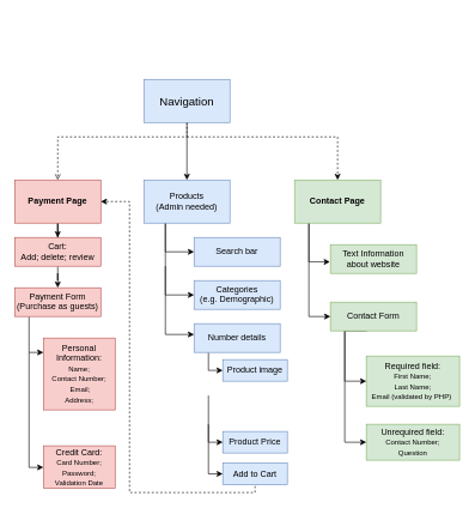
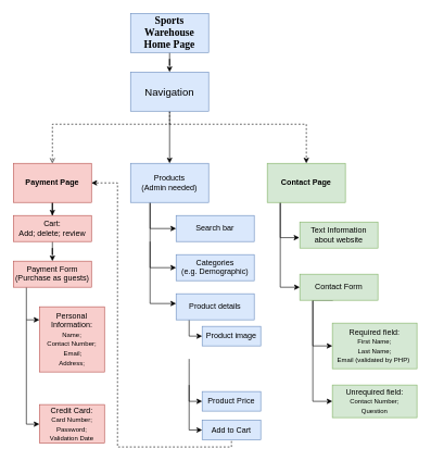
  <mxCell id="0" />
  <mxCell id="1" parent="0" />
+ <mxCell id="2" value="" style="edgeStyle=orthogonalEdgeStyle;rounded=0;orthogonalLoop=1;jettySize=auto;html=1;" edge="1" parent="1" source="3" target="7"><mxGeometry relative="1" as="geometry" /></mxCell>
+ <mxCell id="3" value="&lt;span lang=&quot;EN-AU&quot; style=&quot;font-size: 12.0pt ; line-height: 115% ; font-family: &amp;#34;calibri&amp;#34; , &amp;#34;sans-serif&amp;#34;&quot;&gt;&lt;b&gt;Sports&lt;br&gt;Warehouse&lt;br&gt;Home Page&lt;/b&gt;&lt;br&gt;&lt;/span&gt;" style="rounded=0;whiteSpace=wrap;html=1;fillColor=#dae8fc;strokeColor=#6c8ebf;" vertex="1" parent="1"><mxGeometry x="200" y="20" width="120" height="60" as="geometry" /></mxCell>
  <mxCell id="4" value="" style="edgeStyle=orthogonalEdgeStyle;rounded=0;orthogonalLoop=1;jettySize=auto;html=1;" edge="1" parent="1" source="7" target="10"><mxGeometry relative="1" as="geometry" /></mxCell>
  <mxCell id="5" value="" style="edgeStyle=orthogonalEdgeStyle;rounded=0;orthogonalLoop=1;jettySize=auto;html=1;dashed=1;" edge="1" parent="1" target="13"><mxGeometry relative="1" as="geometry"><mxPoint x="260" y="190" as="sourcePoint" /><Array as="points"><mxPoint x="260" y="190" /><mxPoint x="470" y="190" /></Array></mxGeometry></mxCell>
  <mxCell id="6" value="" style="edgeStyle=orthogonalEdgeStyle;rounded=0;orthogonalLoop=1;jettySize=auto;html=1;dashed=1;endArrow=open;" edge="1" parent="1" source="7" target="15"><mxGeometry relative="1" as="geometry"><Array as="points"><mxPoint x="260" y="190" /><mxPoint x="80" y="190" /></Array></mxGeometry></mxCell>
  <mxCell id="7" value="&lt;font face=&quot;calibri, sans-serif&quot;&gt;&lt;span style=&quot;font-size: 16px&quot;&gt;Navigation&lt;/span&gt;&lt;/font&gt;" style="rounded=0;whiteSpace=wrap;html=1;fillColor=#dae8fc;strokeColor=#6c8ebf;" vertex="1" parent="1"><mxGeometry x="200" y="110" width="120" height="60" as="geometry" /></mxCell>
  <mxCell id="8" value="" style="edgeStyle=orthogonalEdgeStyle;rounded=0;orthogonalLoop=1;jettySize=auto;html=1;entryX=0;entryY=0.5;entryDx=0;entryDy=0;" edge="1" parent="1" source="10" target="17"><mxGeometry relative="1" as="geometry"><Array as="points"><mxPoint x="230" y="410" /></Array></mxGeometry></mxCell>
  <mxCell id="9" value="" style="edgeStyle=orthogonalEdgeStyle;rounded=0;orthogonalLoop=1;jettySize=auto;html=1;" edge="1" parent="1" source="10" target="25"><mxGeometry relative="1" as="geometry"><Array as="points"><mxPoint x="230" y="350" /></Array></mxGeometry></mxCell>
  <mxCell id="10" value="Products&lt;br&gt;(Admin needed)" style="whiteSpace=wrap;html=1;rounded=0;fillColor=#dae8fc;strokeColor=#6c8ebf;" vertex="1" parent="1"><mxGeometry x="200" y="250" width="120" height="60" as="geometry" /></mxCell>
  <mxCell id="11" value="" style="edgeStyle=orthogonalEdgeStyle;rounded=0;orthogonalLoop=1;jettySize=auto;html=1;" edge="1" parent="1" source="13" target="31"><mxGeometry relative="1" as="geometry"><Array as="points"><mxPoint x="430" y="440" /></Array></mxGeometry></mxCell>
  <mxCell id="12" value="" style="edgeStyle=orthogonalEdgeStyle;rounded=0;orthogonalLoop=1;jettySize=auto;html=1;entryX=-0.006;entryY=0.599;entryDx=0;entryDy=0;entryPerimeter=0;" edge="1" parent="1" source="13" target="32"><mxGeometry relative="1" as="geometry"><Array as="points"><mxPoint x="430" y="364" /></Array></mxGeometry></mxCell>
  <mxCell id="13" value="&lt;b&gt;Contact Page&lt;/b&gt;" style="whiteSpace=wrap;html=1;rounded=0;fillColor=#d5e8d4;strokeColor=#82b366;" vertex="1" parent="1"><mxGeometry x="410" y="250" width="120" height="60" as="geometry" /></mxCell>
  <mxCell id="14" value="" style="edgeStyle=orthogonalEdgeStyle;rounded=0;orthogonalLoop=1;jettySize=auto;html=1;entryX=0.5;entryY=0;entryDx=0;entryDy=0;" edge="1" parent="1" source="15" target="34"><mxGeometry relative="1" as="geometry" /></mxCell>
  <mxCell id="15" value="&lt;b&gt;Payment Page&lt;/b&gt;" style="whiteSpace=wrap;html=1;rounded=0;fillColor=#f8cecc;strokeColor=#b85450;" vertex="1" parent="1"><mxGeometry x="20" y="250" width="120" height="60" as="geometry" /></mxCell>
  <mxCell id="16" value="" style="edgeStyle=orthogonalEdgeStyle;rounded=0;orthogonalLoop=1;jettySize=auto;html=1;" edge="1" parent="1" target="19"><mxGeometry relative="1" as="geometry"><mxPoint x="230" y="370" as="sourcePoint" /><Array as="points"><mxPoint x="230" y="370" /><mxPoint x="230" y="465" /></Array></mxGeometry></mxCell>
  <mxCell id="17" value="Categories&lt;br&gt;(e.g.&amp;nbsp;&lt;span lang=&quot;EN-AU&quot; style=&quot;line-height: 115%&quot;&gt;&lt;font style=&quot;font-size: 12px&quot;&gt;Demographic)&lt;/font&gt;&lt;/span&gt;" style="whiteSpace=wrap;html=1;rounded=0;strokeColor=#6c8ebf;fillColor=#dae8fc;" vertex="1" parent="1"><mxGeometry x="270" y="390" width="120" height="40" as="geometry" /></mxCell>
  <mxCell id="18" value="" style="edgeStyle=orthogonalEdgeStyle;rounded=0;orthogonalLoop=1;jettySize=auto;html=1;" edge="1" parent="1" source="19" target="40"><mxGeometry relative="1" as="geometry"><Array as="points"><mxPoint x="290" y="515" /></Array></mxGeometry></mxCell>
- <mxCell id="19" value="Number details" style="whiteSpace=wrap;html=1;rounded=0;strokeColor=#6c8ebf;fillColor=#dae8fc;" vertex="1" parent="1"><mxGeometry x="270" y="450" width="120" height="40" as="geometry" /></mxCell>
+ <mxCell id="19" value="Product details" style="whiteSpace=wrap;html=1;rounded=0;strokeColor=#6c8ebf;fillColor=#dae8fc;" vertex="1" parent="1"><mxGeometry x="270" y="450" width="120" height="40" as="geometry" /></mxCell>
  <mxCell id="20" value="" style="edgeStyle=orthogonalEdgeStyle;rounded=0;orthogonalLoop=1;jettySize=auto;html=1;entryX=0;entryY=0.5;entryDx=0;entryDy=0;" edge="1" parent="1" target="22"><mxGeometry relative="1" as="geometry"><mxPoint x="290" y="550" as="sourcePoint" /><Array as="points"><mxPoint x="290" y="555" /><mxPoint x="290" y="605" /></Array></mxGeometry></mxCell>
  <mxCell id="21" value="" style="edgeStyle=orthogonalEdgeStyle;rounded=0;orthogonalLoop=1;jettySize=auto;html=1;" edge="1" parent="1" target="24"><mxGeometry relative="1" as="geometry"><mxPoint x="290" y="590" as="sourcePoint" /><Array as="points"><mxPoint x="290" y="659" /></Array></mxGeometry></mxCell>
  <mxCell id="22" value="Product Price" style="whiteSpace=wrap;html=1;rounded=0;strokeColor=#6c8ebf;fillColor=#dae8fc;" vertex="1" parent="1"><mxGeometry x="310" y="600" width="90" height="30" as="geometry" /></mxCell>
  <mxCell id="23" value="" style="edgeStyle=orthogonalEdgeStyle;rounded=0;orthogonalLoop=1;jettySize=auto;html=1;entryX=1;entryY=0.5;entryDx=0;entryDy=0;dashed=1;" edge="1" parent="1" target="15"><mxGeometry relative="1" as="geometry"><mxPoint x="355" y="670" as="sourcePoint" /><mxPoint x="170" y="280" as="targetPoint" /><Array as="points"><mxPoint x="355" y="685" /><mxPoint x="180" y="685" /><mxPoint x="180" y="280" /></Array></mxGeometry></mxCell>
  <mxCell id="24" value="Add to Cart" style="whiteSpace=wrap;html=1;rounded=0;strokeColor=#6c8ebf;fillColor=#dae8fc;" vertex="1" parent="1"><mxGeometry x="310" y="644" width="90" height="30" as="geometry" /></mxCell>
  <mxCell id="25" value="Search bar" style="whiteSpace=wrap;html=1;rounded=0;strokeColor=#6c8ebf;fillColor=#dae8fc;" vertex="1" parent="1"><mxGeometry x="270" y="330" width="120" height="40" as="geometry" /></mxCell>
  <mxCell id="26" value="" style="edgeStyle=orthogonalEdgeStyle;rounded=0;orthogonalLoop=1;jettySize=auto;html=1;entryX=0;entryY=0.5;entryDx=0;entryDy=0;exitX=0.424;exitY=0.996;exitDx=0;exitDy=0;exitPerimeter=0;" edge="1" parent="1" source="31" target="29"><mxGeometry relative="1" as="geometry"><mxPoint x="470" y="370" as="sourcePoint" /><Array as="points"><mxPoint x="480" y="460" /><mxPoint x="480" y="615" /></Array></mxGeometry></mxCell>
  <mxCell id="27" value="Required field:&lt;br&gt;&lt;font style=&quot;font-size: 10px&quot;&gt;First Name;&lt;br&gt;Last Name;&lt;br&gt;Email (validated by PHP)&lt;/font&gt;&amp;nbsp;" style="whiteSpace=wrap;html=1;rounded=0;strokeColor=#82b366;fillColor=#d5e8d4;" vertex="1" parent="1"><mxGeometry x="510" y="495" width="130" height="70" as="geometry" /></mxCell>
  <mxCell id="28" style="edgeStyle=orthogonalEdgeStyle;rounded=0;orthogonalLoop=1;jettySize=auto;html=1;exitX=0.5;exitY=1;exitDx=0;exitDy=0;" edge="1" parent="1" source="27" target="27"><mxGeometry relative="1" as="geometry" /></mxCell>
  <mxCell id="29" value="&lt;font&gt;&lt;font style=&quot;font-size: 12px&quot;&gt;Unrequired field:&lt;/font&gt;&lt;br&gt;&lt;span style=&quot;font-size: 10px&quot;&gt;Contact Number;&lt;/span&gt;&lt;br&gt;&lt;span style=&quot;font-size: 10px&quot;&gt;Question&lt;/span&gt;&lt;/font&gt;" style="whiteSpace=wrap;html=1;rounded=0;strokeColor=#82b366;fillColor=#d5e8d4;" vertex="1" parent="1"><mxGeometry x="510" y="590" width="130" height="50" as="geometry" /></mxCell>
  <mxCell id="30" value="" style="edgeStyle=orthogonalEdgeStyle;rounded=0;orthogonalLoop=1;jettySize=auto;html=1;entryX=0;entryY=0.5;entryDx=0;entryDy=0;" edge="1" parent="1" source="31" target="27"><mxGeometry relative="1" as="geometry"><Array as="points"><mxPoint x="480" y="530" /></Array></mxGeometry></mxCell>
  <mxCell id="31" value="Contact Form" style="whiteSpace=wrap;html=1;rounded=0;strokeColor=#82b366;fillColor=#d5e8d4;" vertex="1" parent="1"><mxGeometry x="460" y="420" width="120" height="40" as="geometry" /></mxCell>
  <mxCell id="32" value="Text Information about website" style="whiteSpace=wrap;html=1;rounded=0;strokeColor=#82b366;fillColor=#d5e8d4;" vertex="1" parent="1"><mxGeometry x="460" y="340" width="120" height="40" as="geometry" /></mxCell>
  <mxCell id="33" value="" style="edgeStyle=orthogonalEdgeStyle;rounded=0;orthogonalLoop=1;jettySize=auto;html=1;" edge="1" parent="1" source="34" target="36"><mxGeometry relative="1" as="geometry" /></mxCell>
  <mxCell id="34" value="Cart:&lt;br&gt;Add; delete; review" style="whiteSpace=wrap;html=1;rounded=0;strokeColor=#b85450;fillColor=#f8cecc;" vertex="1" parent="1"><mxGeometry x="20" y="330" width="120" height="40" as="geometry" /></mxCell>
  <mxCell id="35" value="" style="edgeStyle=orthogonalEdgeStyle;rounded=0;orthogonalLoop=1;jettySize=auto;html=1;" edge="1" parent="1" source="36" target="38"><mxGeometry relative="1" as="geometry"><Array as="points"><mxPoint x="40" y="490" /></Array></mxGeometry></mxCell>
  <mxCell id="36" value="Payment Form&lt;br&gt;(&lt;font style=&quot;font-size: 12px&quot;&gt;&lt;span lang=&quot;EN-AU&quot; style=&quot;line-height: 115%&quot;&gt;Purchase as&amp;nbsp;&lt;/span&gt;guests&lt;/font&gt;)" style="whiteSpace=wrap;html=1;rounded=0;strokeColor=#b85450;fillColor=#f8cecc;" vertex="1" parent="1"><mxGeometry x="20" y="400" width="120" height="40" as="geometry" /></mxCell>
  <mxCell id="37" value="" style="edgeStyle=orthogonalEdgeStyle;rounded=0;orthogonalLoop=1;jettySize=auto;html=1;" edge="1" parent="1" target="39"><mxGeometry relative="1" as="geometry"><mxPoint x="40" y="490" as="sourcePoint" /><Array as="points"><mxPoint x="40" y="650" /></Array></mxGeometry></mxCell>
  <mxCell id="38" value="Personal&lt;br&gt;Information:&lt;br&gt;&lt;font style=&quot;font-size: 10px&quot;&gt;Name;&lt;/font&gt;&lt;br&gt;&lt;span lang=&quot;EN-AU&quot; style=&quot;line-height: 115%&quot;&gt;&lt;font style=&quot;font-size: 10px&quot;&gt;Contact Number;&lt;br&gt;&amp;nbsp;Email; &lt;br&gt;Address;&lt;br&gt;&lt;/font&gt;&lt;/span&gt;" style="whiteSpace=wrap;html=1;rounded=0;strokeColor=#b85450;fillColor=#f8cecc;" vertex="1" parent="1"><mxGeometry x="60" y="470" width="100" height="100" as="geometry" /></mxCell>
  <mxCell id="39" value="Credit Card:&lt;br&gt;&lt;font style=&quot;font-size: 10px&quot;&gt;Card Number;&lt;br&gt;Password;&lt;br&gt;Validation Date&lt;/font&gt;" style="whiteSpace=wrap;html=1;rounded=0;strokeColor=#b85450;fillColor=#f8cecc;" vertex="1" parent="1"><mxGeometry x="60" y="620" width="100" height="59" as="geometry" /></mxCell>
  <mxCell id="40" value="Product image" style="whiteSpace=wrap;html=1;rounded=0;strokeColor=#6c8ebf;fillColor=#dae8fc;" vertex="1" parent="1"><mxGeometry x="310" y="500" width="90" height="30" as="geometry" /></mxCell>
